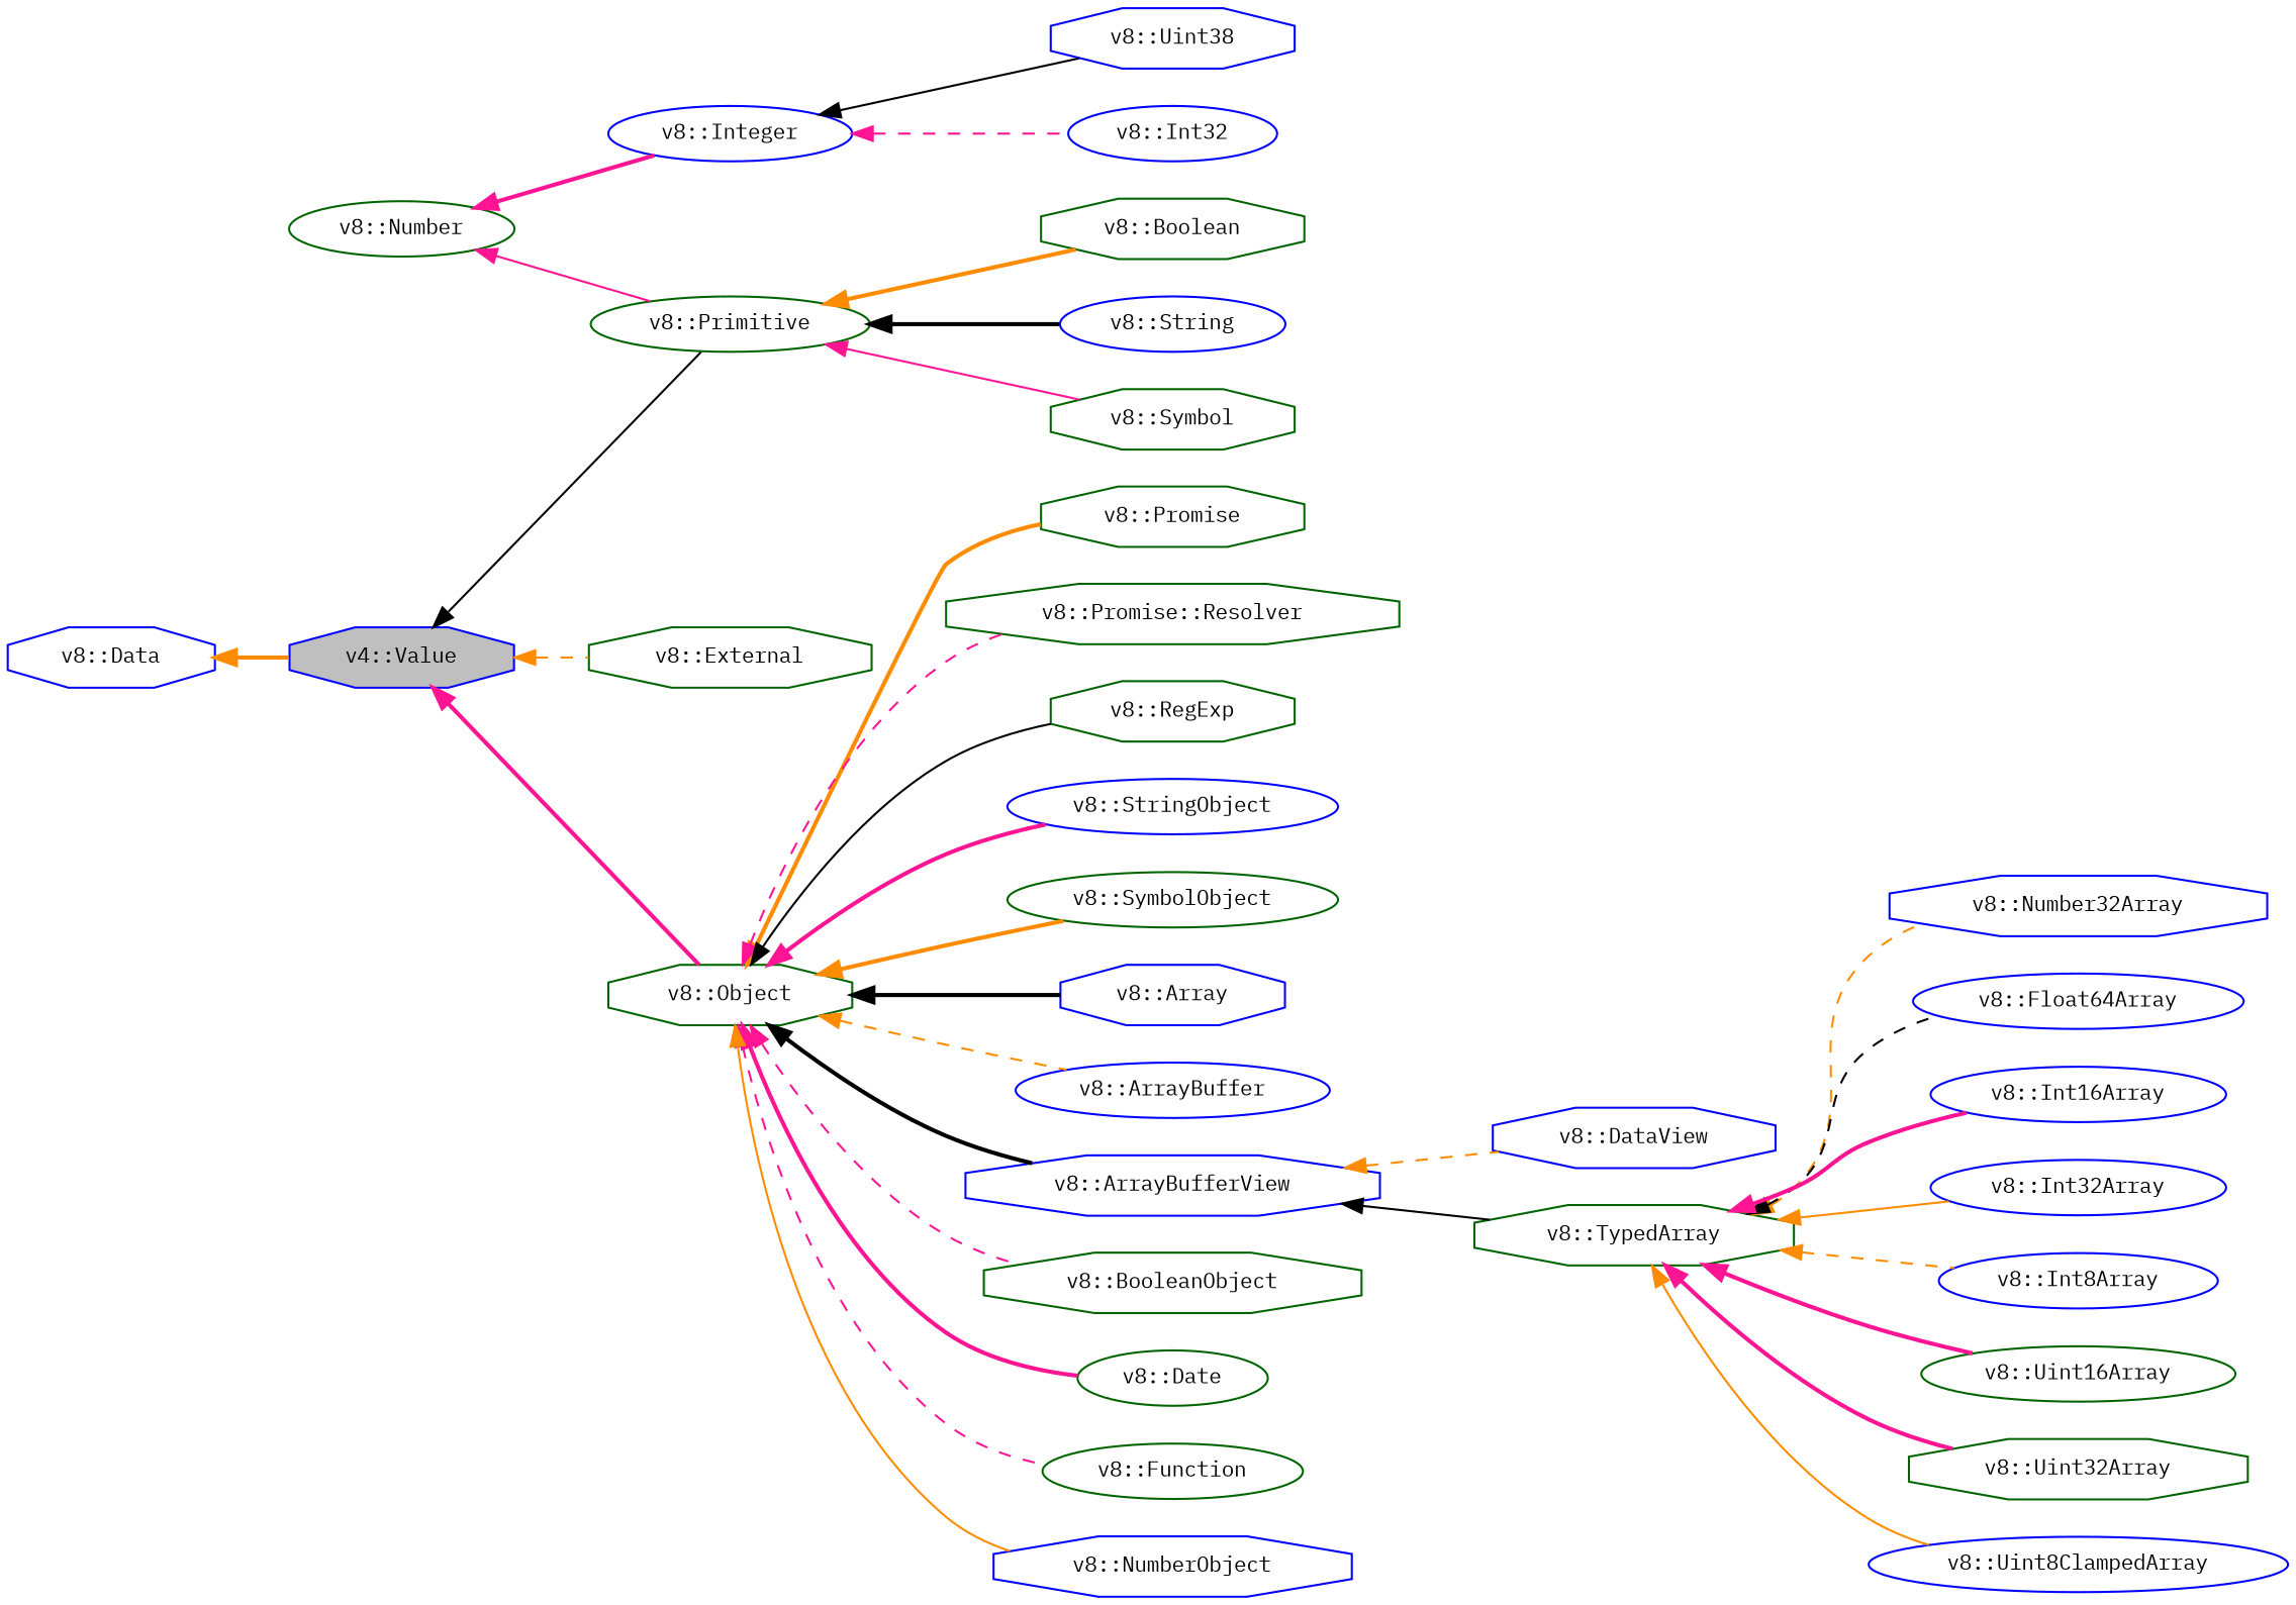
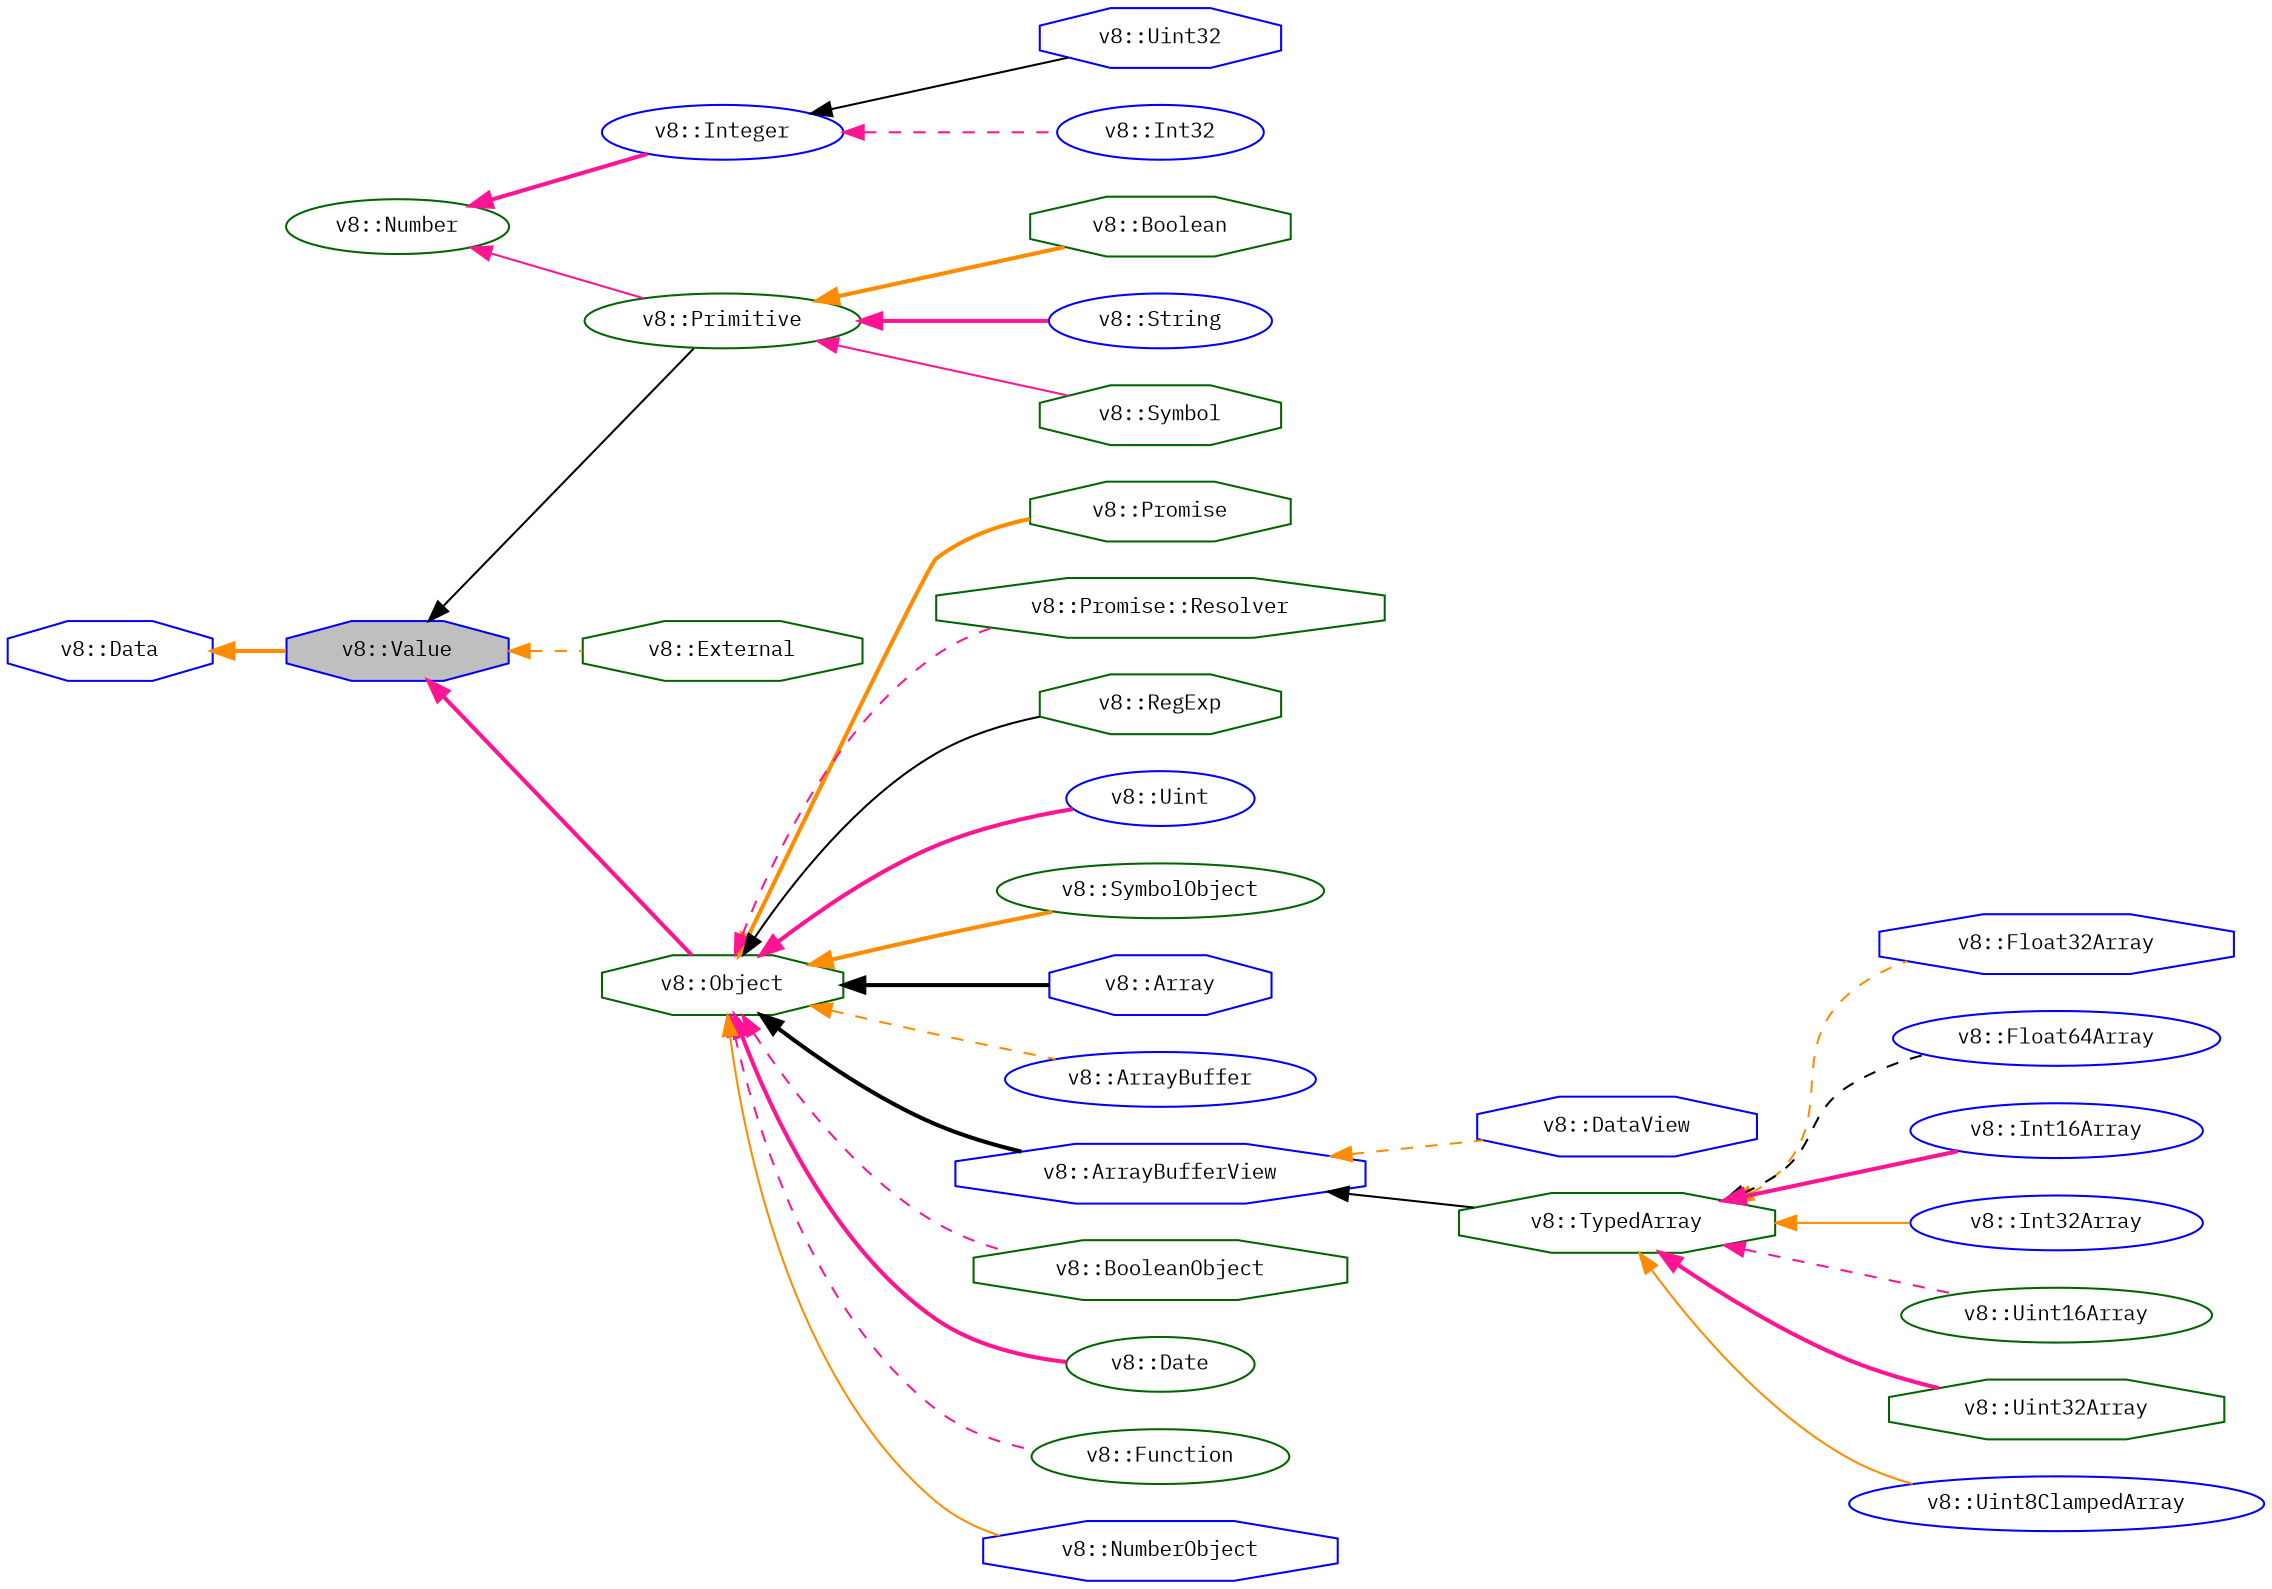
  digraph {
    fontname="IBM Plex Mono"
    rankdir=LR
    node [color=blue fillcolor=white fontname="IBM Plex Mono" fontsize=10 shape=octagon style=filled]
    edge [color=deeppink dir=back fontname="IBM Plex Mono" fontsize=10 labelfontname=Helvetica labelfontsize=10 style=bold]
-   n1 [fillcolor=grey75 fontcolor=black height=0.2 label="v4::Value" width=0.4]
+   n1 [fillcolor=grey75 fontcolor=black height=0.2 label="v8::Value" width=0.4]
    n2 [color=darkgreen height=0.2 label="v8::External" width=0.4]
    n3 [color=darkgreen height=0.2 label="v8::Object" width=0.4]
    n4 [color=darkgreen height=0.2 label="v8::Primitive" shape=ellipse width=0.4]
    n5 [height=0.2 label="v8::Array" width=0.4]
    n6 [height=0.2 label="v8::ArrayBuffer" shape=ellipse width=0.4]
    n7 [height=0.2 label="v8::ArrayBufferView" width=0.4]
    n8 [color=darkgreen height=0.2 label="v8::BooleanObject" width=0.4]
    n9 [color=darkgreen height=0.2 label="v8::Date" shape=ellipse width=0.4]
    n10 [color=darkgreen height=0.2 label="v8::Function" shape=ellipse width=0.4]
    n11 [height=0.2 label="v8::NumberObject" width=0.4]
    n12 [color=darkgreen height=0.2 label="v8::Promise" width=0.4]
    n13 [color=darkgreen height=0.2 label="v8::Promise::Resolver" width=0.4]
    n14 [color=darkgreen height=0.2 label="v8::RegExp" width=0.4]
-   n15 [height=0.2 label="v8::StringObject" shape=ellipse width=0.4]
+   n15 [height=0.2 label="v8::Uint" shape=ellipse width=0.4]
    n16 [color=darkgreen height=0.2 label="v8::SymbolObject" shape=ellipse width=0.4]
    n17 [color=darkgreen height=0.2 label="v8::Boolean" width=0.4]
    n18 [height=0.2 label="v8::String" shape=ellipse width=0.4]
    n19 [color=darkgreen height=0.2 label="v8::Symbol" width=0.4]
    n20 [height=0.2 label="v8::Data" width=0.4]
    n21 [height=0.2 label="v8::DataView" width=0.4]
    n22 [color=darkgreen height=0.2 label="v8::TypedArray" width=0.4]
-   n23 [height=0.2 label="v8::Number32Array" width=0.4]
+   n23 [height=0.2 label="v8::Float32Array" width=0.4]
    n24 [height=0.2 label="v8::Float64Array" shape=ellipse width=0.4]
    n25 [height=0.2 label="v8::Int16Array" shape=ellipse width=0.4]
    n26 [height=0.2 label="v8::Int32Array" shape=ellipse width=0.4]
-   n27 [height=0.2 label="v8::Int8Array" shape=ellipse width=0.4]
    n28 [color=darkgreen height=0.2 label="v8::Uint16Array" shape=ellipse width=0.4]
    n29 [color=darkgreen height=0.2 label="v8::Uint32Array" width=0.4]
    n30 [height=0.2 label="v8::Uint8ClampedArray" shape=ellipse width=0.4]
    n31 [color=darkgreen height=0.2 label="v8::Number" shape=ellipse width=0.4]
    n32 [height=0.2 label="v8::Integer" shape=ellipse width=0.4]
    n33 [height=0.2 label="v8::Int32" shape=ellipse width=0.4]
-   n34 [height=0.2 label="v8::Uint38" width=0.4]
+   n34 [height=0.2 label="v8::Uint32" width=0.4]
    n1 -> n2 [color=darkorange style=dashed]
    n1 -> n3
    n1 -> n4 [color=black style=solid]
    n3 -> n5 [color=black]
    n3 -> n6 [color=darkorange style=dashed]
    n3 -> n7 [color=black]
    n3 -> n8 [style=dashed]
    n3 -> n9
    n3 -> n10 [style=dashed]
    n3 -> n11 [color=darkorange style=solid]
    n3 -> n12 [color=darkorange]
    n3 -> n13 [style=dashed]
    n3 -> n14 [color=black style=solid]
    n3 -> n15
    n3 -> n16 [color=darkorange]
    n4 -> n17 [color=darkorange]
-   n4 -> n18 [color=black]
+   n4 -> n18
    n4 -> n19 [style=solid]
    n7 -> n21 [color=darkorange style=dashed]
    n7 -> n22 [color=black style=solid]
    n20 -> n1 [color=darkorange]
    n22 -> n23 [color=darkorange style=dashed]
    n22 -> n24 [color=black style=dashed]
    n22 -> n25
    n22 -> n26 [color=darkorange style=solid]
-   n22 -> n27 [color=darkorange style=dashed]
-   n22 -> n28
+   n22 -> n28 [style=dashed]
    n22 -> n29
    n22 -> n30 [color=darkorange style=solid]
    n31 -> n4 [style=solid]
    n31 -> n32
    n32 -> n33 [style=dashed]
    n32 -> n34 [color=black style=solid]
  }
